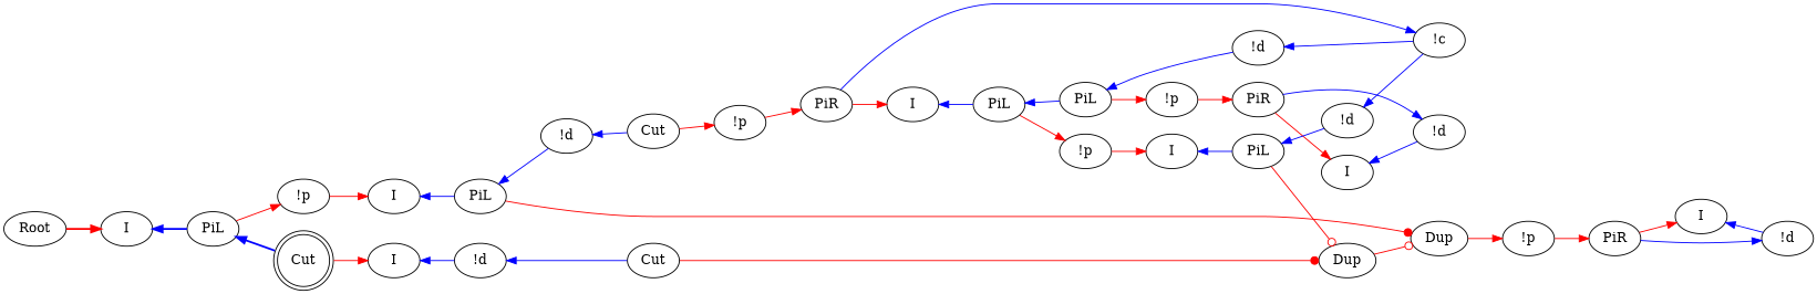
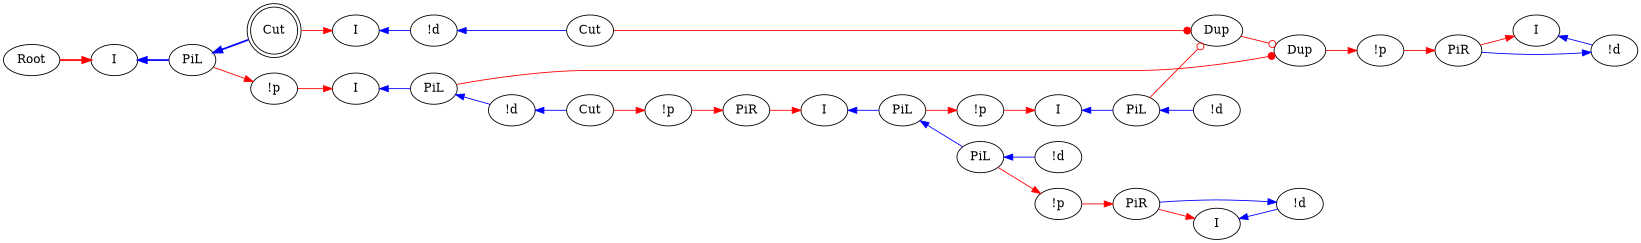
  digraph {
    rankdir=LR
    edge [color=red]
    n1 [label=Root]
    n2 [label=I]
    n3 [label=PiL]
    n4 [label="!p"]
    n5 [label=PiR]
    n6 [label=Cut]
    n7 [label=I]
-   n8 [label="!c"]
    n9 [label="!d"]
    n10 [label=PiL]
    n11 [label="!p"]
    n12 [label=PiL]
    n13 [label="!p"]
    n14 [label="!p"]
    n15 [label=PiR]
    n16 [label=I]
    n17 [label="!d"]
    n18 [label="!d"]
    n19 [label=Cut]
    n20 [label=I]
    n21 [label=PiR]
    n22 [label=I]
    n23 [label="!d"]
    n24 [label="!p"]
    n25 [label=I]
    n26 [label=I]
    n27 [label="!d"]
    n28 [label=PiL]
    n29 [label=Dup]
    n30 [label="!d"]
    n31 [label=PiL]
    n32 [label=Dup]
    n33 [label=Cut shape=doublecircle]
    n1 -> n2 [penwidth=2]
    n2 -> n3 [color=blue dir=back penwidth=2]
    n3 -> n24
    n3 -> n33 [color=blue dir=back penwidth=2]
    n4 -> n5
    n5 -> n7
    n6 -> n4
    n7 -> n12 [color=blue dir=back]
-   n8 -> n5 [color=blue dir=back]
-   n9 -> n8 [color=blue dir=back]
    n10 -> n9 [color=blue dir=back]
    n10 -> n11
    n11 -> n21
    n12 -> n10 [color=blue dir=back]
    n12 -> n13
    n13 -> n26
    n14 -> n15
    n15 -> n16
    n16 -> n17 [color=blue dir=back]
    n17 -> n15 [color=blue dir=back]
    n18 -> n19 [color=blue dir=back]
    n19 -> n32 [arrowhead=dot]
    n20 -> n18 [color=blue dir=back]
    n21 -> n22
    n22 -> n23 [color=blue dir=back]
    n23 -> n21 [color=blue dir=back]
    n24 -> n25
    n25 -> n28 [color=blue dir=back]
    n26 -> n31 [color=blue dir=back]
    n27 -> n6 [color=blue dir=back]
    n28 -> n27 [color=blue dir=back]
    n28 -> n29 [arrowhead=dot]
    n29 -> n14
-   n30 -> n8 [color=blue dir=back]
    n31 -> n30 [color=blue dir=back]
    n31 -> n32 [arrowhead=odot]
    n32 -> n29 [arrowhead=odot]
    n33 -> n20
  }
